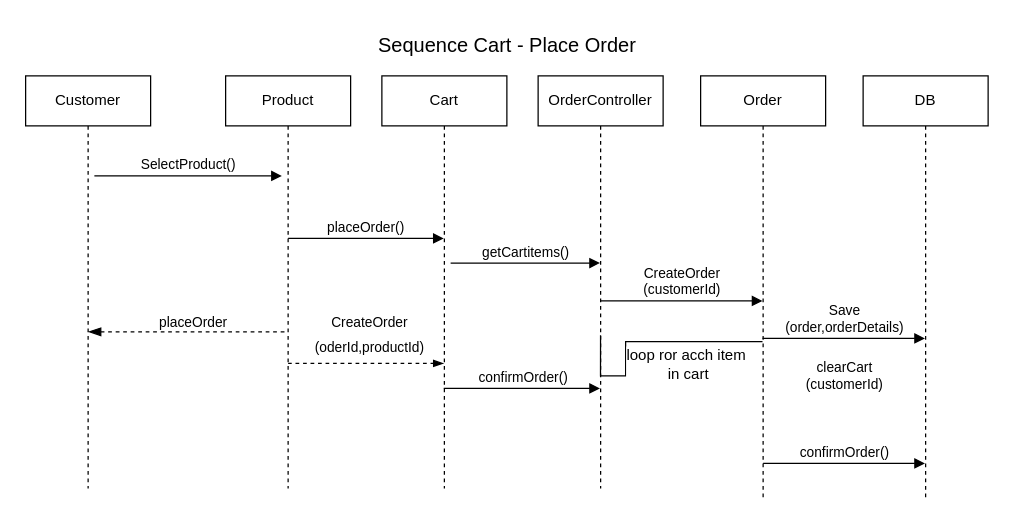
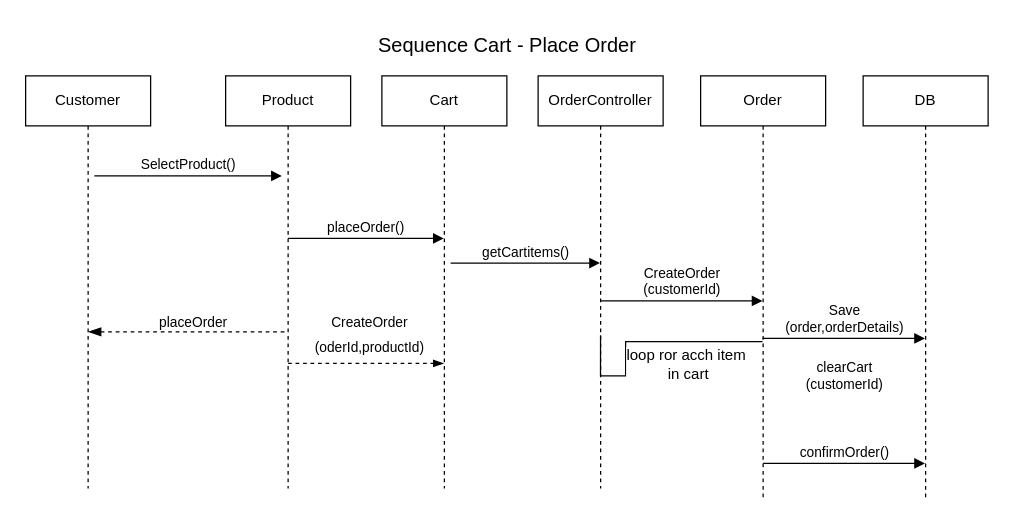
  <mxCell id="0" />
  <mxCell id="1" parent="0" />
  <mxCell id="2" value="Customer" style="shape=umlLifeline;perimeter=lifelinePerimeter;whiteSpace=wrap;html=1;container=0;dropTarget=0;collapsible=0;recursiveResize=0;outlineConnect=0;portConstraint=eastwest;newEdgeStyle={&quot;edgeStyle&quot;:&quot;elbowEdgeStyle&quot;,&quot;elbow&quot;:&quot;vertical&quot;,&quot;curved&quot;:0,&quot;rounded&quot;:0};" parent="1" vertex="1"><mxGeometry x="20" y="60" width="100" height="330" as="geometry" /></mxCell>
  <mxCell id="3" value="Product" style="shape=umlLifeline;perimeter=lifelinePerimeter;whiteSpace=wrap;html=1;container=0;dropTarget=0;collapsible=0;recursiveResize=0;outlineConnect=0;portConstraint=eastwest;newEdgeStyle={&quot;edgeStyle&quot;:&quot;elbowEdgeStyle&quot;,&quot;elbow&quot;:&quot;vertical&quot;,&quot;curved&quot;:0,&quot;rounded&quot;:0};" parent="1" vertex="1"><mxGeometry x="180" y="60" width="100" height="330" as="geometry" /></mxCell>
  <mxCell id="4" value="SelectProduct()" style="html=1;verticalAlign=bottom;endArrow=block;edgeStyle=elbowEdgeStyle;elbow=vertical;curved=0;rounded=0;" parent="1" edge="1"><mxGeometry relative="1" as="geometry"><mxPoint x="75" y="140" as="sourcePoint" /><Array as="points"><mxPoint x="160" y="140" /></Array><mxPoint x="225" y="140" as="targetPoint" /><mxPoint as="offset" /></mxGeometry></mxCell>
  <mxCell id="5" value="Cart" style="shape=umlLifeline;perimeter=lifelinePerimeter;whiteSpace=wrap;html=1;container=0;dropTarget=0;collapsible=0;recursiveResize=0;outlineConnect=0;portConstraint=eastwest;newEdgeStyle={&quot;edgeStyle&quot;:&quot;elbowEdgeStyle&quot;,&quot;elbow&quot;:&quot;vertical&quot;,&quot;curved&quot;:0,&quot;rounded&quot;:0};" vertex="1" parent="1"><mxGeometry x="305" y="60" width="100" height="330" as="geometry" /></mxCell>
  <mxCell id="6" value="OrderController" style="shape=umlLifeline;perimeter=lifelinePerimeter;whiteSpace=wrap;html=1;container=0;dropTarget=0;collapsible=0;recursiveResize=0;outlineConnect=0;portConstraint=eastwest;newEdgeStyle={&quot;edgeStyle&quot;:&quot;elbowEdgeStyle&quot;,&quot;elbow&quot;:&quot;vertical&quot;,&quot;curved&quot;:0,&quot;rounded&quot;:0};" vertex="1" parent="1"><mxGeometry x="430" y="60" width="100" height="330" as="geometry" /></mxCell>
  <mxCell id="7" value="placeOrder()" style="html=1;verticalAlign=bottom;endArrow=block;edgeStyle=elbowEdgeStyle;elbow=vertical;curved=0;rounded=0;" edge="1" parent="1" target="5"><mxGeometry relative="1" as="geometry"><mxPoint x="230" y="190" as="sourcePoint" /><Array as="points"><mxPoint x="315" y="190" /></Array><mxPoint x="380" y="190" as="targetPoint" /><mxPoint as="offset" /></mxGeometry></mxCell>
  <mxCell id="8" value="CreateOrder&lt;div&gt;(customerId)&lt;/div&gt;" style="html=1;verticalAlign=bottom;endArrow=block;edgeStyle=elbowEdgeStyle;elbow=vertical;curved=0;rounded=0;" edge="1" parent="1"><mxGeometry relative="1" as="geometry"><mxPoint x="480" y="240" as="sourcePoint" /><Array as="points"><mxPoint x="565" y="240" /></Array><mxPoint x="609.5" y="240" as="targetPoint" /><mxPoint as="offset" /></mxGeometry></mxCell>
  <mxCell id="9" value="Order" style="shape=umlLifeline;perimeter=lifelinePerimeter;whiteSpace=wrap;html=1;container=0;dropTarget=0;collapsible=0;recursiveResize=0;outlineConnect=0;portConstraint=eastwest;newEdgeStyle={&quot;edgeStyle&quot;:&quot;elbowEdgeStyle&quot;,&quot;elbow&quot;:&quot;vertical&quot;,&quot;curved&quot;:0,&quot;rounded&quot;:0};" vertex="1" parent="1"><mxGeometry x="560" y="60" width="100" height="340" as="geometry" /></mxCell>
  <mxCell id="10" value="DB" style="shape=umlLifeline;perimeter=lifelinePerimeter;whiteSpace=wrap;html=1;container=0;dropTarget=0;collapsible=0;recursiveResize=0;outlineConnect=0;portConstraint=eastwest;newEdgeStyle={&quot;edgeStyle&quot;:&quot;elbowEdgeStyle&quot;,&quot;elbow&quot;:&quot;vertical&quot;,&quot;curved&quot;:0,&quot;rounded&quot;:0};" vertex="1" parent="1"><mxGeometry x="690" y="60" width="100" height="340" as="geometry" /></mxCell>
  <mxCell id="11" value="getCartitems()" style="html=1;verticalAlign=bottom;endArrow=block;edgeStyle=elbowEdgeStyle;elbow=vertical;curved=0;rounded=0;" edge="1" parent="1"><mxGeometry relative="1" as="geometry"><mxPoint x="360" y="209.72" as="sourcePoint" /><Array as="points"><mxPoint x="445" y="209.72" /></Array><mxPoint x="479.5" y="209.72" as="targetPoint" /><mxPoint as="offset" /></mxGeometry></mxCell>
  <mxCell id="12" value="Save&lt;div&gt;(order,orderDetails)&lt;/div&gt;" style="html=1;verticalAlign=bottom;endArrow=block;edgeStyle=elbowEdgeStyle;elbow=vertical;curved=0;rounded=0;" edge="1" parent="1" source="9"><mxGeometry relative="1" as="geometry"><mxPoint x="620" y="270" as="sourcePoint" /><Array as="points"><mxPoint x="705" y="270" /></Array><mxPoint x="739.5" y="270" as="targetPoint" /><mxPoint as="offset" /></mxGeometry></mxCell>
  <mxCell id="13" value="clearCart&lt;div&gt;(customerId)&lt;/div&gt;" style="text;html=1;align=center;verticalAlign=middle;resizable=0;points=[];autosize=1;strokeColor=none;fillColor=none;fontSize=11;" vertex="1" parent="1"><mxGeometry x="630" y="280" width="90" height="40" as="geometry" /></mxCell>
  <mxCell id="14" value="confirmOrder()" style="html=1;verticalAlign=bottom;endArrow=block;edgeStyle=elbowEdgeStyle;elbow=vertical;curved=0;rounded=0;" edge="1" parent="1"><mxGeometry relative="1" as="geometry"><mxPoint x="610" y="370" as="sourcePoint" /><Array as="points"><mxPoint x="705" y="370" /></Array><mxPoint x="739.5" y="370" as="targetPoint" /><mxPoint as="offset" /></mxGeometry></mxCell>
- <mxCell id="15" value="confirmOrder()" style="html=1;verticalAlign=bottom;endArrow=block;edgeStyle=elbowEdgeStyle;elbow=vertical;curved=0;rounded=0;" edge="1" parent="1" source="5" target="6"><mxGeometry relative="1" as="geometry"><mxPoint x="350" y="370" as="sourcePoint" /><Array as="points"><mxPoint x="420" y="310" /></Array><mxPoint x="479.5" y="370" as="targetPoint" /><mxPoint as="offset" /></mxGeometry></mxCell>
  <mxCell id="16" value="" style="endArrow=none;html=1;rounded=0;fontSize=12;startSize=8;endSize=8;edgeStyle=orthogonalEdgeStyle;" edge="1" parent="1"><mxGeometry width="50" height="50" relative="1" as="geometry"><mxPoint x="479.944" y="267.5" as="sourcePoint" /><mxPoint x="609.5" y="272.5" as="targetPoint" /><Array as="points"><mxPoint x="480" y="300" /><mxPoint x="500" y="300" /><mxPoint x="500" y="273" /></Array></mxGeometry></mxCell>
  <mxCell id="17" value="loop ror acch item&amp;nbsp;&lt;div&gt;in cart&lt;/div&gt;" style="edgeLabel;html=1;align=center;verticalAlign=middle;resizable=0;points=[];fontSize=12;" vertex="1" connectable="0" parent="16"><mxGeometry x="0.276" y="-2" relative="1" as="geometry"><mxPoint x="9" y="16" as="offset" /></mxGeometry></mxCell>
  <mxCell id="18" value="" style="endArrow=blockThin;html=1;rounded=0;fontSize=12;curved=1;endFill=1;dashed=1;" edge="1" parent="1"><mxGeometry width="50" height="50" relative="1" as="geometry"><mxPoint x="230" y="290" as="sourcePoint" /><mxPoint x="354.5" y="290" as="targetPoint" /></mxGeometry></mxCell>
  <mxCell id="19" value="&lt;font style=&quot;font-size: 11px;&quot;&gt;CreateOrder&lt;/font&gt;&lt;div&gt;&lt;font style=&quot;font-size: 11px;&quot;&gt;(oderId,productId)&lt;/font&gt;&lt;/div&gt;" style="text;html=1;align=center;verticalAlign=middle;resizable=0;points=[];autosize=1;strokeColor=none;fillColor=none;fontSize=16;" vertex="1" parent="1"><mxGeometry x="240" y="240" width="110" height="50" as="geometry" /></mxCell>
  <mxCell id="20" value="" style="endArrow=none;html=1;rounded=0;fontSize=12;startSize=8;endSize=8;curved=1;startArrow=blockThin;startFill=1;dashed=1;" edge="1" parent="1" target="3"><mxGeometry width="50" height="50" relative="1" as="geometry"><mxPoint x="70" y="264.72" as="sourcePoint" /><mxPoint x="200" y="264.72" as="targetPoint" /><Array as="points"><mxPoint x="140" y="264.72" /></Array></mxGeometry></mxCell>
  <mxCell id="21" value="&lt;font style=&quot;font-size: 11px;&quot;&gt;placeOrder&lt;/font&gt;" style="text;html=1;align=center;verticalAlign=middle;resizable=0;points=[];autosize=1;strokeColor=none;fillColor=none;fontSize=16;" vertex="1" parent="1"><mxGeometry x="114" y="240" width="80" height="30" as="geometry" /></mxCell>
  <mxCell id="22" value="Sequence Cart - Place Order" style="text;html=1;align=center;verticalAlign=middle;resizable=0;points=[];autosize=1;strokeColor=none;fillColor=none;fontSize=16;" vertex="1" parent="1"><mxGeometry x="275" width="260" height="30" as="geometry" y="20" /></mxCell>
